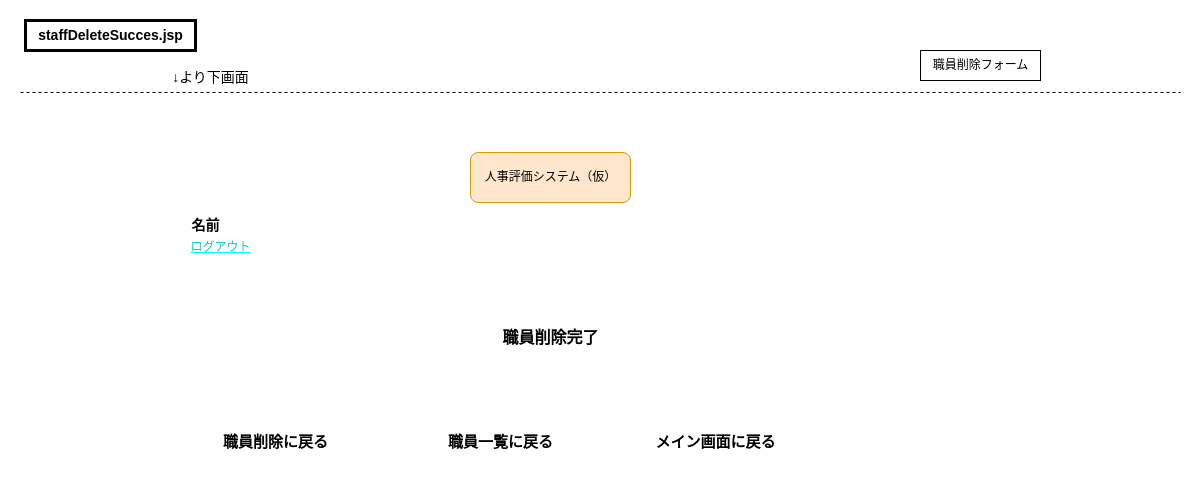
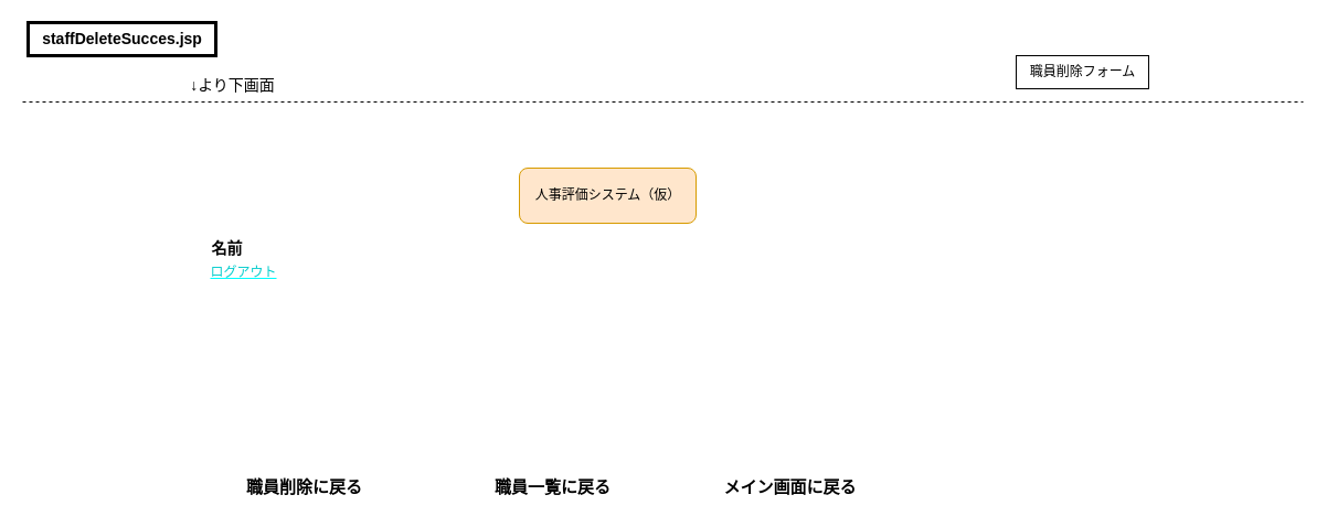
  <mxCell id="0" />
  <mxCell id="1" parent="0" />
  <mxCell id="2" value="&lt;span style=&quot;font-size: 14px;&quot;&gt;&lt;b&gt;staffDeleteSucces.jsp&lt;/b&gt;&lt;/span&gt;" style="text;html=1;align=center;verticalAlign=middle;resizable=0;points=[];autosize=1;strokeColor=default;fillColor=none;strokeWidth=3;" parent="1" vertex="1"><mxGeometry x="25" y="20" width="170" height="30" as="geometry" /></mxCell>
  <mxCell id="3" value="" style="endArrow=none;dashed=1;html=1;" parent="1" edge="1"><mxGeometry width="50" height="50" relative="1" as="geometry"><mxPoint y="92" as="sourcePoint" x="20" /><mxPoint x="1180" y="92" as="targetPoint" /></mxGeometry></mxCell>
  <mxCell id="4" value="&lt;font style=&quot;font-size: 14px;&quot;&gt;↓より下画面&lt;/font&gt;" style="text;html=1;align=center;verticalAlign=middle;resizable=0;points=[];autosize=1;strokeColor=none;fillColor=none;" parent="1" vertex="1"><mxGeometry x="160" y="62" width="100" height="30" as="geometry" /></mxCell>
  <mxCell id="5" value="人事評価システム（仮）" style="text;html=1;align=center;verticalAlign=middle;resizable=0;points=[];autosize=1;strokeColor=#d79b00;fillColor=#ffe6cc;labelBackgroundColor=none;rounded=1;" parent="1" vertex="1"><mxGeometry x="470" y="152" width="160" height="50" as="geometry" /></mxCell>
  <mxCell id="6" value="&lt;b&gt;&lt;font style=&quot;font-size: 14px;&quot;&gt;名前&lt;/font&gt;&lt;/b&gt;" style="text;html=1;align=center;verticalAlign=middle;resizable=0;points=[];autosize=1;strokeColor=none;fillColor=none;" parent="1" vertex="1"><mxGeometry x="180" y="210" width="50" height="30" as="geometry" /></mxCell>
  <mxCell id="7" value="職員削除フォーム" style="text;html=1;align=center;verticalAlign=middle;resizable=0;points=[];autosize=1;strokeColor=default;fillColor=none;" parent="1" vertex="1"><mxGeometry x="920" y="50" width="120" height="30" as="geometry" /></mxCell>
  <mxCell id="8" value="&lt;u&gt;&lt;font style=&quot;color: rgb(0, 204, 204);&quot;&gt;ログアウト&lt;/font&gt;&lt;/u&gt;" style="text;html=1;align=center;verticalAlign=middle;resizable=0;points=[];autosize=1;fontColor=#00FFFF;" parent="1" vertex="1"><mxGeometry x="180" y="232" width="80" height="30" as="geometry" /></mxCell>
- <mxCell id="9" value="&lt;b&gt;&lt;font style=&quot;font-size: 16px;&quot;&gt;職員削除完了&lt;/font&gt;&lt;/b&gt;" style="text;html=1;align=center;verticalAlign=middle;resizable=0;points=[];autosize=1;strokeColor=none;fillColor=none;" parent="1" vertex="1"><mxGeometry x="490" y="322" width="120" height="30" as="geometry" /></mxCell>
  <mxCell id="10" value="&lt;font style=&quot;font-size: 15px;&quot;&gt;&lt;b&gt;職員一覧に戻る&lt;/b&gt;&lt;/font&gt;" style="text;html=1;align=center;verticalAlign=middle;resizable=0;points=[];autosize=1;strokeColor=none;fillColor=none;" parent="1" vertex="1"><mxGeometry x="435" y="426" width="130" height="30" as="geometry" /></mxCell>
  <mxCell id="11" value="&lt;span style=&quot;font-size: 15px;&quot;&gt;&lt;b&gt;メイン画面に戻る&lt;/b&gt;&lt;/span&gt;" style="text;html=1;align=center;verticalAlign=middle;resizable=0;points=[];autosize=1;strokeColor=none;fillColor=none;" parent="1" vertex="1"><mxGeometry x="645" y="426" width="140" height="30" as="geometry" /></mxCell>
  <mxCell id="12" value="&lt;font style=&quot;font-size: 15px;&quot;&gt;&lt;b&gt;職員削除に戻る&lt;/b&gt;&lt;/font&gt;" style="text;html=1;align=center;verticalAlign=middle;resizable=0;points=[];autosize=1;strokeColor=none;fillColor=none;" parent="1" vertex="1"><mxGeometry x="210" y="426" width="130" height="30" as="geometry" /></mxCell>
